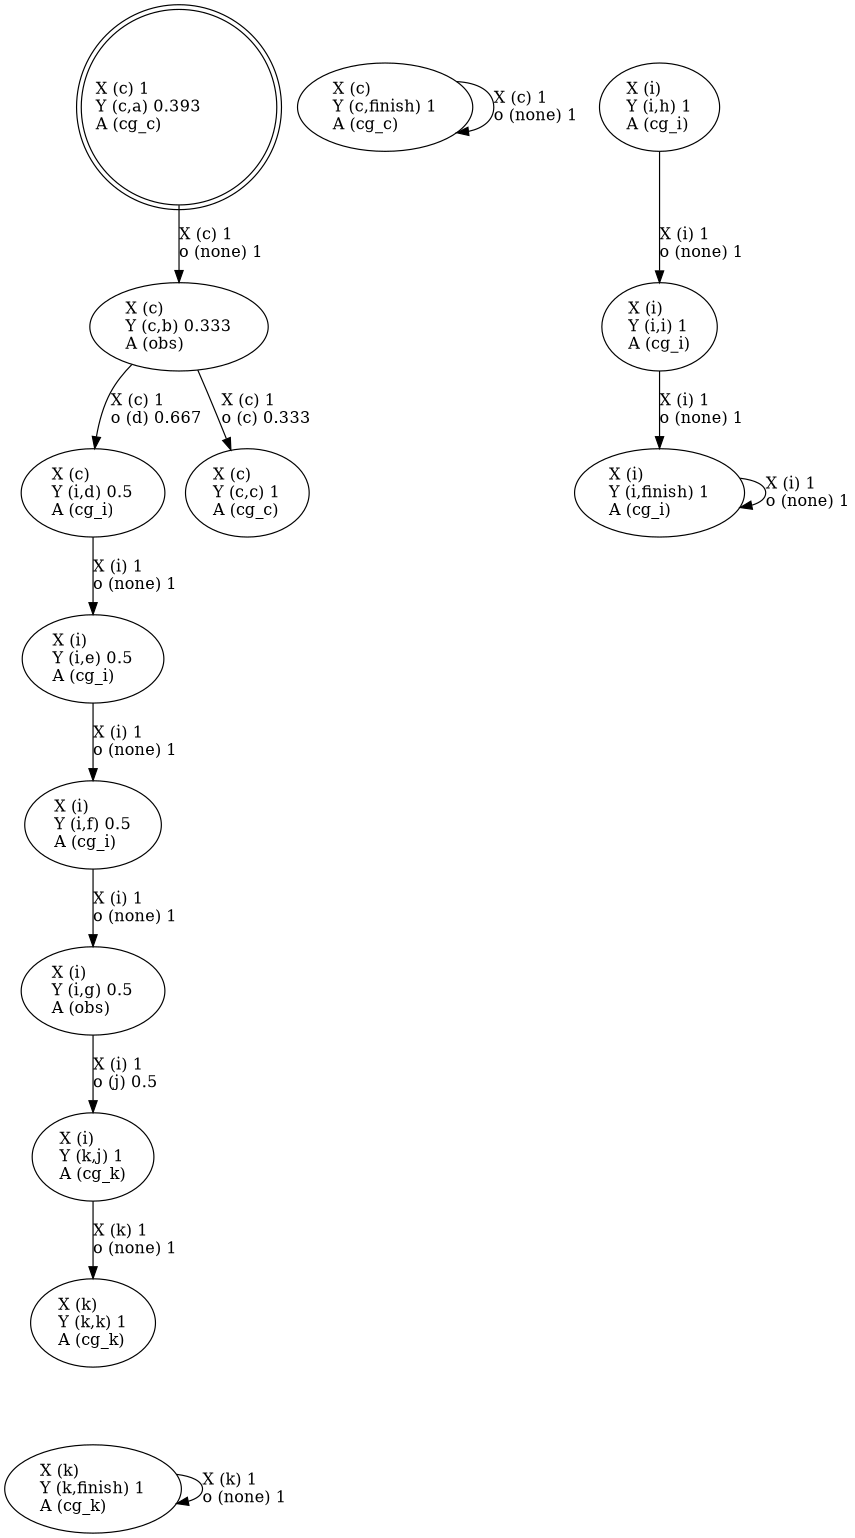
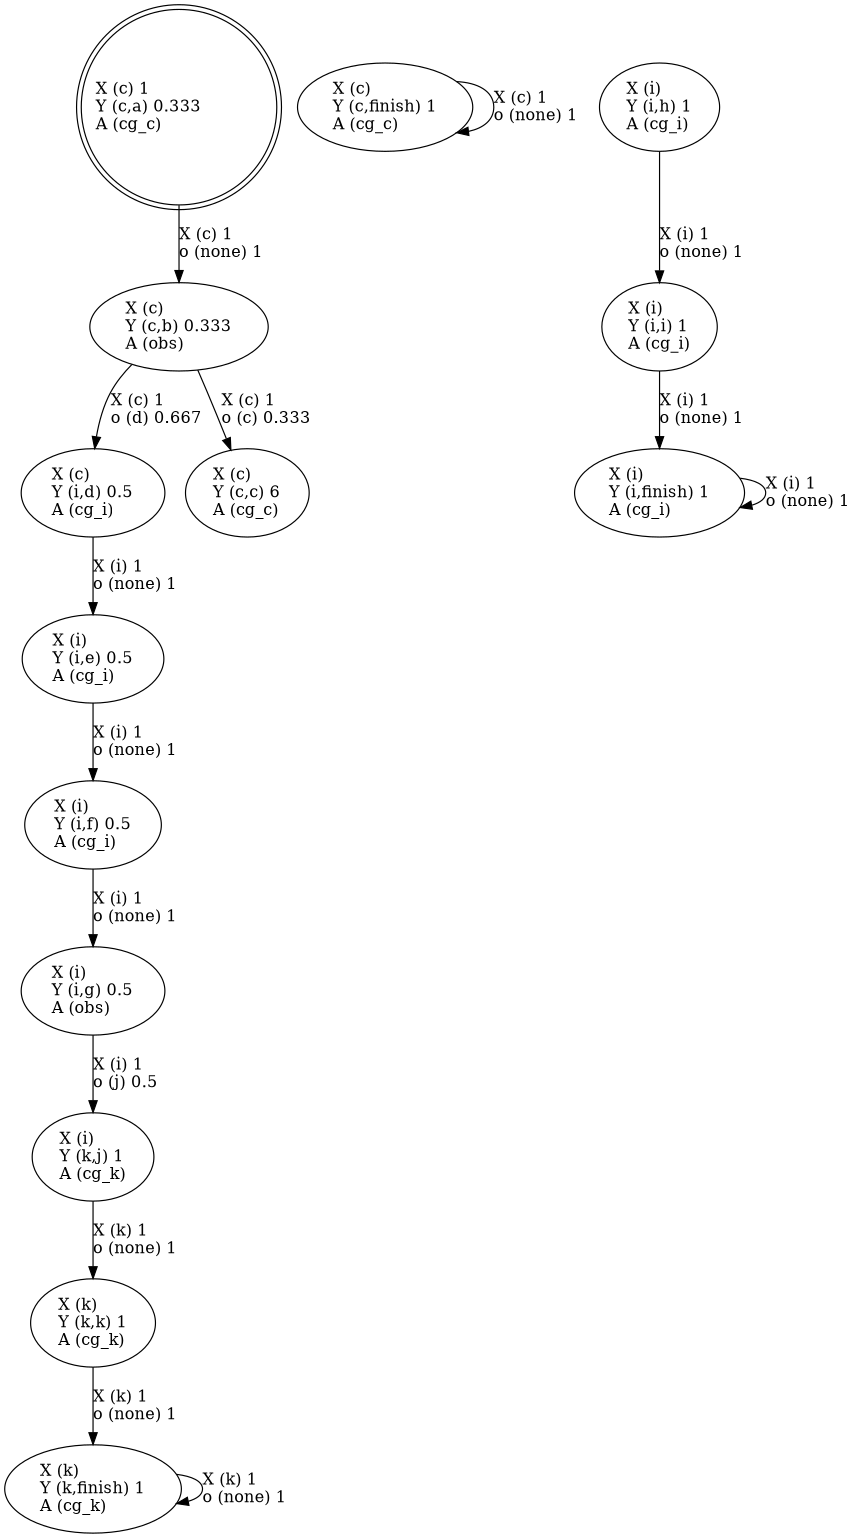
  digraph {
-   n1 [label="X (c) 1\lY (c,a) 0.393\lA (cg_c)\l" labeljust=l shape=doublecircle]
+   n1 [label="X (c) 1\lY (c,a) 0.333\lA (cg_c)\l" labeljust=l shape=doublecircle]
    n2 [label="X (c)\lY (c,b) 0.333\lA (obs)\l"]
    n3 [label="X (c)\lY (i,d) 0.5\lA (cg_i)\l"]
-   n4 [label="X (c)\lY (c,c) 1\lA (cg_c)\l"]
+   n4 [label="X (c)\lY (c,c) 6\lA (cg_c)\l"]
    n5 [label="X (i)\lY (i,e) 0.5\lA (cg_i)\l"]
    n6 [label="X (c)\lY (c,finish) 1\lA (cg_c)\l"]
    n7 [label="X (i)\lY (i,f) 0.5\lA (cg_i)\l"]
    n8 [label="X (i)\lY (i,g) 0.5\lA (obs)\l"]
    n9 [label="X (i)\lY (k,j) 1\lA (cg_k)\l"]
    n10 [label="X (i)\lY (i,h) 1\lA (cg_i)\l"]
    n11 [label="X (i)\lY (i,i) 1\lA (cg_i)\l"]
    n12 [label="X (k)\lY (k,k) 1\lA (cg_k)\l"]
    n13 [label="X (i)\lY (i,finish) 1\lA (cg_i)\l"]
    n14 [label="X (k)\lY (k,finish) 1\lA (cg_k)\l"]
    n1 -> n2 [label="X (c) 1\lo (none) 1\l"]
    n2 -> n3 [label="X (c) 1\lo (d) 0.667\l"]
    n2 -> n4 [label="X (c) 1\lo (c) 0.333\l"]
    n3 -> n5 [label="X (i) 1\lo (none) 1\l"]
    n5 -> n7 [label="X (i) 1\lo (none) 1\l"]
    n6 -> n6 [label="X (c) 1\lo (none) 1\l"]
    n7 -> n8 [label="X (i) 1\lo (none) 1\l"]
    n8 -> n9 [label="X (i) 1\lo (j) 0.5\l"]
    n9 -> n12 [label="X (k) 1\lo (none) 1\l"]
    n10 -> n11 [label="X (i) 1\lo (none) 1\l"]
    n11 -> n13 [label="X (i) 1\lo (none) 1\l"]
+   n12 -> n14 [label="X (k) 1\lo (none) 1\l"]
    n13 -> n13 [label="X (i) 1\lo (none) 1\l"]
    n14 -> n14 [label="X (k) 1\lo (none) 1\l"]
  }
